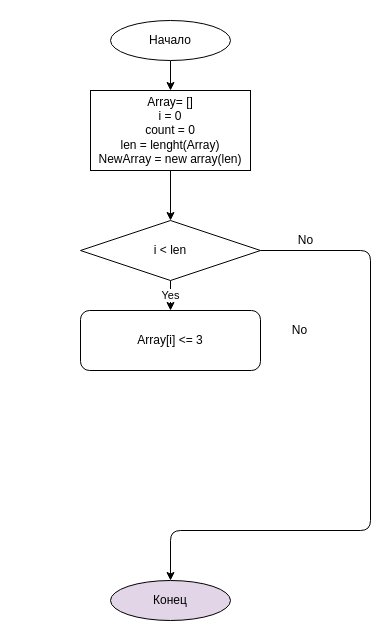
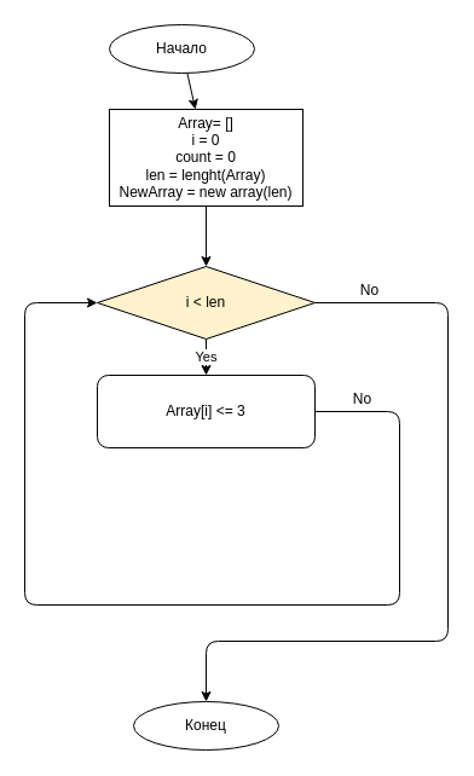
  <mxCell id="0" />
  <mxCell id="1" parent="0" />
  <mxCell id="2" value="" style="edgeStyle=none;html=1;" edge="1" parent="1" source="3" target="6"><mxGeometry relative="1" as="geometry" /></mxCell>
- <mxCell id="3" value="Начало" style="ellipse;whiteSpace=wrap;html=1;" vertex="1" parent="1"><mxGeometry x="110" y="20" width="120" height="40" as="geometry" /></mxCell>
- <mxCell id="4" value="Конец" style="ellipse;whiteSpace=wrap;html=1;fillColor=#e1d5e7;" vertex="1" parent="1"><mxGeometry x="110" y="580" width="120" height="40" as="geometry" /></mxCell>
+ <mxCell id="3" value="Начало" style="ellipse;whiteSpace=wrap;html=1;" vertex="1" parent="1"><mxGeometry x="90" y="20" width="120" height="40" as="geometry" /></mxCell>
+ <mxCell id="4" value="Конец" style="ellipse;whiteSpace=wrap;html=1;" vertex="1" parent="1"><mxGeometry x="110" y="580" width="120" height="40" as="geometry" /></mxCell>
  <mxCell id="5" value="" style="edgeStyle=none;html=1;" edge="1" parent="1" source="6" target="8"><mxGeometry relative="1" as="geometry" /></mxCell>
  <mxCell id="6" value="Array= []&lt;br&gt;i = 0&lt;br&gt;count = 0&lt;br&gt;len = lenght(Array)&lt;br&gt;NewArray = new array(len)" style="rounded=0;whiteSpace=wrap;html=1;" vertex="1" parent="1"><mxGeometry x="90" y="90" width="160" height="80" as="geometry" /></mxCell>
  <mxCell id="7" value="Yes" style="edgeStyle=none;html=1;" edge="1" parent="1" target="9"><mxGeometry relative="1" as="geometry"><mxPoint x="170" y="280" as="sourcePoint" /></mxGeometry></mxCell>
- <mxCell id="8" value="i &amp;lt; len" style="rhombus;whiteSpace=wrap;html=1;rounded=0;" vertex="1" parent="1"><mxGeometry x="80" y="220" width="180" height="60" as="geometry" /></mxCell>
+ <mxCell id="8" value="i &amp;lt; len" style="rhombus;whiteSpace=wrap;html=1;rounded=0;fillColor=#fff2cc;" vertex="1" parent="1"><mxGeometry x="80" y="220" width="180" height="60" as="geometry" /></mxCell>
  <mxCell id="9" value="Array[i] &amp;lt;= 3" style="whiteSpace=wrap;html=1;rounded=1;" vertex="1" parent="1"><mxGeometry x="80" y="310" width="180" height="60" as="geometry" /></mxCell>
+ <mxCell id="10" value="" style="endArrow=classic;html=1;exitX=1;exitY=0.5;exitDx=0;exitDy=0;entryX=0;entryY=0.5;entryDx=0;entryDy=0;" edge="1" parent="1" source="9" target="8"><mxGeometry width="50" height="50" relative="1" as="geometry"><mxPoint x="250" y="380" as="sourcePoint" /><mxPoint x="20" y="220" as="targetPoint" /><Array as="points"><mxPoint x="330" y="340" /><mxPoint x="330" y="500" /><mxPoint x="20" y="500" /><mxPoint x="20" y="250" /></Array></mxGeometry></mxCell>
  <mxCell id="11" value="No" style="text;html=1;align=center;verticalAlign=middle;resizable=0;points=[];autosize=1;strokeColor=none;fillColor=none;" vertex="1" parent="1"><mxGeometry x="290" y="230" width="30" height="20" as="geometry" /></mxCell>
  <mxCell id="12" value="" style="endArrow=classic;html=1;exitX=1;exitY=0.5;exitDx=0;exitDy=0;" edge="1" parent="1" source="8"><mxGeometry width="50" height="50" relative="1" as="geometry"><mxPoint x="250" y="280" as="sourcePoint" /><mxPoint x="170" y="580" as="targetPoint" /><Array as="points"><mxPoint x="370" y="250" /><mxPoint x="370" y="530" /><mxPoint x="170" y="530" /></Array></mxGeometry></mxCell>
  <mxCell id="13" value="No" style="text;html=1;align=center;verticalAlign=middle;resizable=0;points=[];autosize=1;strokeColor=none;fillColor=none;" vertex="1" parent="1"><mxGeometry x="284" y="320" width="30" height="20" as="geometry" /></mxCell>
